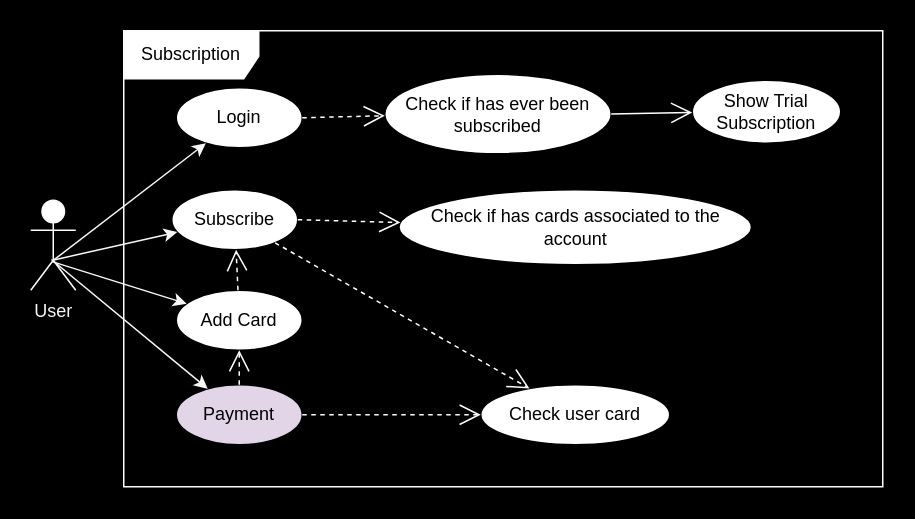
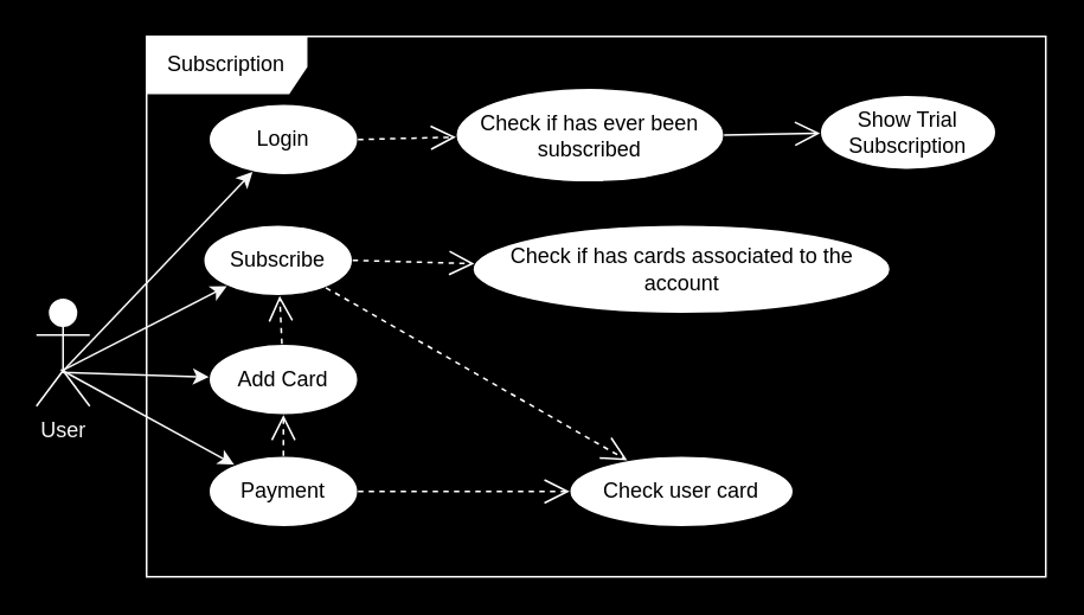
  <mxCell id="0" />
  <mxCell id="1" parent="0" />
- <mxCell id="2" value="&lt;font color=&quot;#f7f7f7&quot;&gt;User&lt;/font&gt;" style="shape=umlActor;verticalLabelPosition=bottom;verticalAlign=top;html=1;strokeColor=#FCFCFC;" vertex="1" parent="1"><mxGeometry x="20" y="133" width="30" height="60" as="geometry" /></mxCell>
+ <mxCell id="2" value="&lt;font color=&quot;#f7f7f7&quot;&gt;User&lt;/font&gt;" style="shape=umlActor;verticalLabelPosition=bottom;verticalAlign=top;html=1;strokeColor=#FCFCFC;" vertex="1" parent="1"><mxGeometry x="20" y="168" width="30" height="60" as="geometry" /></mxCell>
  <mxCell id="3" value="Subscription" style="shape=umlFrame;whiteSpace=wrap;html=1;pointerEvents=0;strokeColor=#FCFCFC;width=90;height=32;" vertex="1" parent="1"><mxGeometry x="82" y="20" width="506" height="304" as="geometry" /></mxCell>
  <mxCell id="4" value="Subscribe" style="ellipse;whiteSpace=wrap;html=1;" vertex="1" parent="1"><mxGeometry x="114" y="126" width="84" height="40" as="geometry" /></mxCell>
  <mxCell id="5" value="Login" style="ellipse;whiteSpace=wrap;html=1;" vertex="1" parent="1"><mxGeometry x="117" y="58" width="84" height="40" as="geometry" /></mxCell>
  <mxCell id="6" value="Check if has ever been subscribed" style="ellipse;whiteSpace=wrap;html=1;" vertex="1" parent="1"><mxGeometry x="256" y="49" width="151" height="53" as="geometry" /></mxCell>
  <mxCell id="7" value="" style="endArrow=open;endSize=12;dashed=1;html=1;rounded=0;exitX=1;exitY=0.5;exitDx=0;exitDy=0;strokeColor=#FFFFFF;" edge="1" parent="1" source="5" target="6"><mxGeometry width="160" relative="1" as="geometry"><mxPoint x="215" y="154" as="sourcePoint" /><mxPoint x="375" y="154" as="targetPoint" /></mxGeometry></mxCell>
- <mxCell id="8" value="Payment" style="ellipse;whiteSpace=wrap;html=1;fillColor=#e1d5e7;" vertex="1" parent="1"><mxGeometry x="117" y="256" width="84" height="40" as="geometry" /></mxCell>
+ <mxCell id="8" value="Payment" style="ellipse;whiteSpace=wrap;html=1;" vertex="1" parent="1"><mxGeometry x="117" y="256" width="84" height="40" as="geometry" /></mxCell>
  <mxCell id="9" value="Check if has cards associated to the account" style="ellipse;whiteSpace=wrap;html=1;" vertex="1" parent="1"><mxGeometry x="265.5" y="126" width="235" height="50" as="geometry" /></mxCell>
  <mxCell id="10" value="Check user card" style="ellipse;whiteSpace=wrap;html=1;" vertex="1" parent="1"><mxGeometry x="320" y="256" width="126" height="40" as="geometry" /></mxCell>
  <mxCell id="11" value="Add Card" style="ellipse;whiteSpace=wrap;html=1;" vertex="1" parent="1"><mxGeometry x="117" y="193" width="84" height="40" as="geometry" /></mxCell>
  <mxCell id="12" value="" style="endArrow=open;endSize=12;dashed=1;html=1;rounded=0;strokeColor=#FFFFFF;" edge="1" parent="1" source="4" target="10"><mxGeometry width="160" relative="1" as="geometry"><mxPoint x="211" y="88" as="sourcePoint" /><mxPoint x="284" y="88" as="targetPoint" /></mxGeometry></mxCell>
  <mxCell id="13" value="" style="endArrow=open;endSize=12;dashed=1;html=1;rounded=0;strokeColor=#FFFFFF;exitX=1;exitY=0.5;exitDx=0;exitDy=0;" edge="1" parent="1" source="4" target="9"><mxGeometry width="160" relative="1" as="geometry"><mxPoint x="167" y="136" as="sourcePoint" /><mxPoint x="168" y="108" as="targetPoint" /></mxGeometry></mxCell>
  <mxCell id="14" value="" style="endArrow=open;endSize=12;dashed=1;html=1;rounded=0;strokeColor=#FFFFFF;" edge="1" parent="1" source="11" target="4"><mxGeometry width="160" relative="1" as="geometry"><mxPoint x="187" y="156" as="sourcePoint" /><mxPoint x="188" y="128" as="targetPoint" /></mxGeometry></mxCell>
  <mxCell id="15" value="" style="endArrow=open;endSize=12;dashed=1;html=1;rounded=0;strokeColor=#FFFFFF;" edge="1" parent="1" source="8" target="11"><mxGeometry width="160" relative="1" as="geometry"><mxPoint x="197" y="166" as="sourcePoint" /><mxPoint x="198" y="138" as="targetPoint" /></mxGeometry></mxCell>
  <mxCell id="16" value="" style="endArrow=open;endSize=12;dashed=1;html=1;rounded=0;strokeColor=#FFFFFF;" edge="1" parent="1" source="8" target="10"><mxGeometry width="160" relative="1" as="geometry"><mxPoint x="201.002" y="271.66" as="sourcePoint" /><mxPoint x="209.01" y="154.34" as="targetPoint" /></mxGeometry></mxCell>
  <mxCell id="17" value="" style="endArrow=classic;html=1;rounded=0;strokeColor=#F7F7F7;exitX=0.506;exitY=0.666;exitDx=0;exitDy=0;exitPerimeter=0;" edge="1" parent="1" source="2" target="5"><mxGeometry width="50" height="50" relative="1" as="geometry"><mxPoint x="270" y="179" as="sourcePoint" /><mxPoint x="320" y="129" as="targetPoint" /></mxGeometry></mxCell>
  <mxCell id="18" value="" style="endArrow=classic;html=1;rounded=0;strokeColor=#F7F7F7;exitX=0.49;exitY=0.666;exitDx=0;exitDy=0;exitPerimeter=0;" edge="1" parent="1" source="2" target="4"><mxGeometry width="50" height="50" relative="1" as="geometry"><mxPoint x="54" y="197" as="sourcePoint" /><mxPoint x="150" y="106" as="targetPoint" /></mxGeometry></mxCell>
  <mxCell id="19" value="" style="endArrow=classic;html=1;rounded=0;strokeColor=#F7F7F7;exitX=0.475;exitY=0.682;exitDx=0;exitDy=0;exitPerimeter=0;" edge="1" parent="1" source="2" target="11"><mxGeometry width="50" height="50" relative="1" as="geometry"><mxPoint x="64" y="207" as="sourcePoint" /><mxPoint x="160" y="116" as="targetPoint" /></mxGeometry></mxCell>
  <mxCell id="20" value="" style="endArrow=classic;html=1;rounded=0;strokeColor=#F7F7F7;exitX=0.459;exitY=0.658;exitDx=0;exitDy=0;exitPerimeter=0;" edge="1" parent="1" source="2" target="8"><mxGeometry width="50" height="50" relative="1" as="geometry"><mxPoint x="74" y="217" as="sourcePoint" /><mxPoint x="170" y="126" as="targetPoint" /></mxGeometry></mxCell>
  <mxCell id="21" value="Show Trial Subscription" style="ellipse;whiteSpace=wrap;html=1;" vertex="1" parent="1"><mxGeometry x="461" y="53" width="99" height="42" as="geometry" /></mxCell>
  <mxCell id="22" value="" style="endArrow=open;endSize=12;dashed=0;html=1;rounded=0;strokeColor=#FFFFFF;exitX=1;exitY=0.5;exitDx=0;exitDy=0;" edge="1" parent="1" source="6" target="21"><mxGeometry width="160" relative="1" as="geometry"><mxPoint x="211" y="88" as="sourcePoint" /><mxPoint x="266" y="87" as="targetPoint" /></mxGeometry></mxCell>
